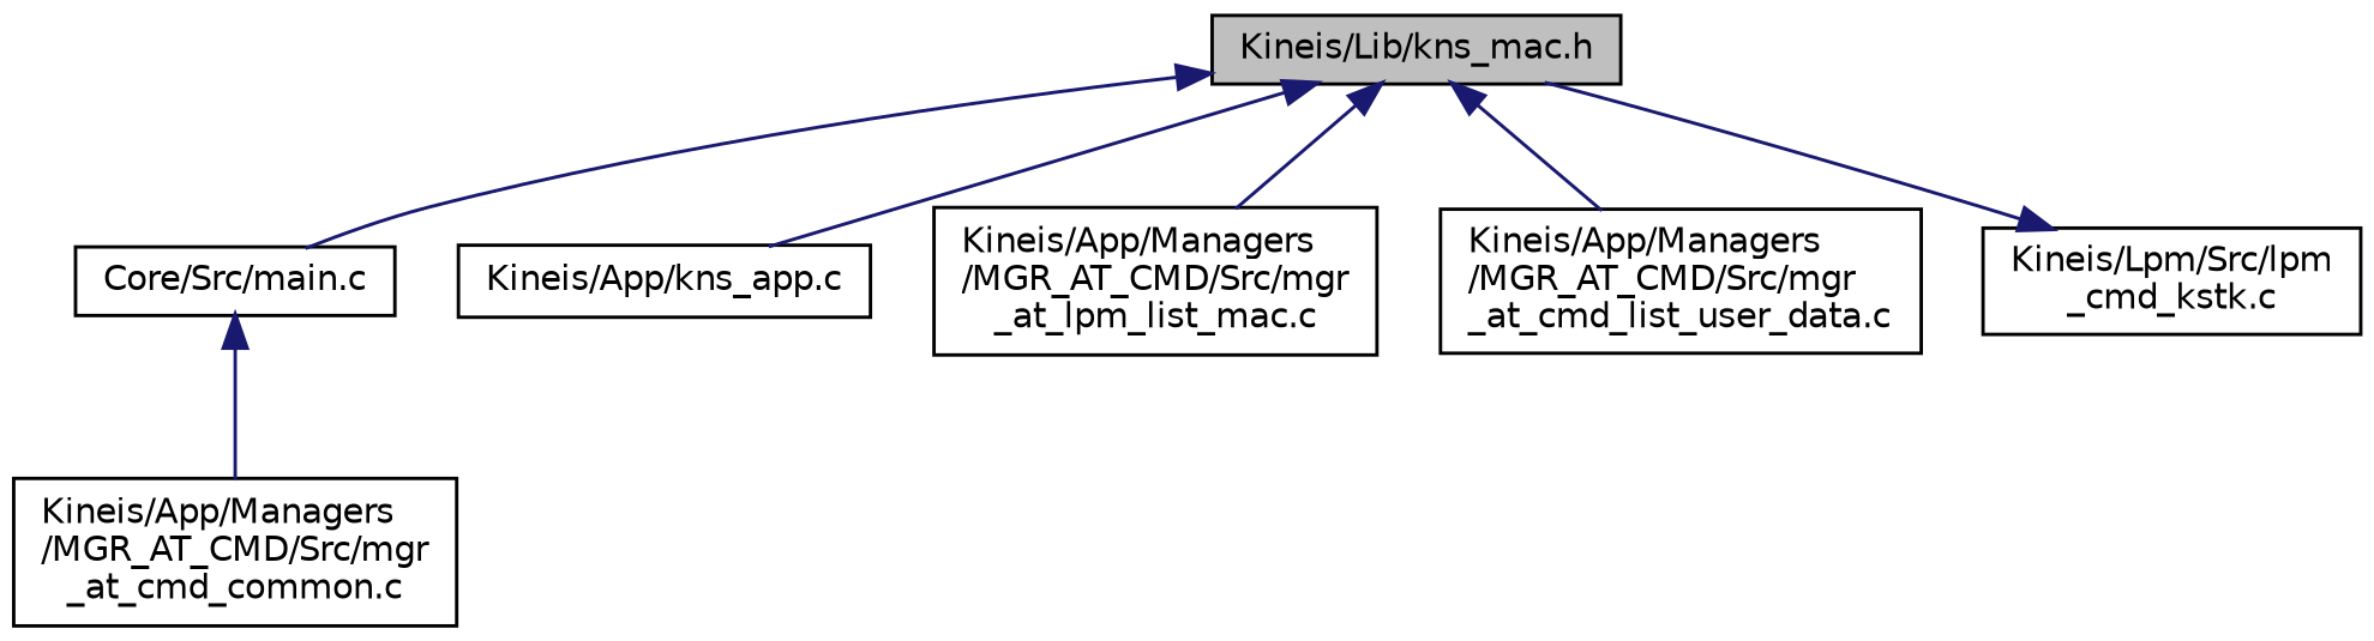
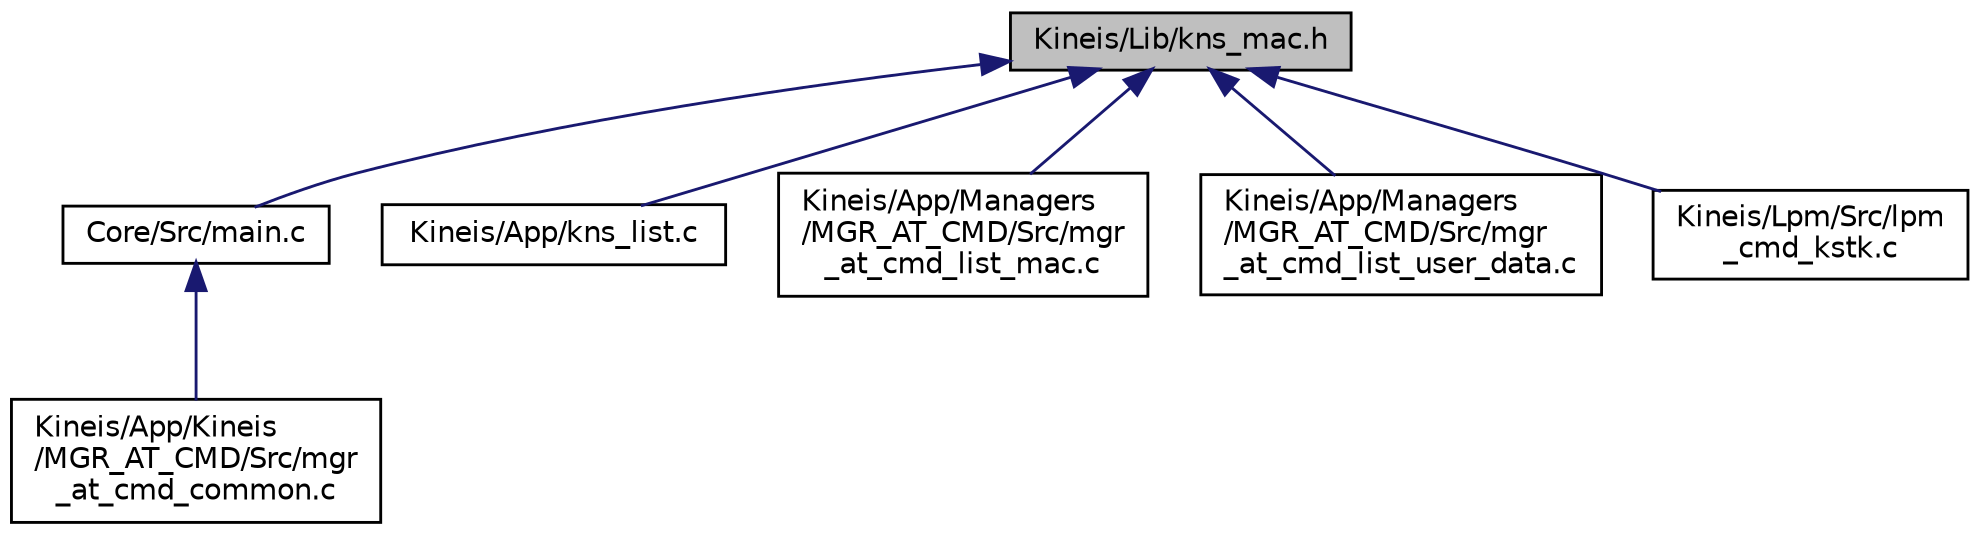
  digraph {
    node [color=black fillcolor=white fontname=Helvetica fontsize=10 shape=record style=filled]
    edge [color=midnightblue dir=back fontname=Helvetica fontsize=10 labelfontname=Helvetica labelfontsize=10 style=solid]
    n1 [fillcolor=grey75 fontcolor=black height=0.2 label="Kineis/Lib/kns_mac.h" width=0.4]
    n2 [height=0.2 label="Core/Src/main.c" width=0.4]
-   n3 [height=0.2 label="Kineis/App/kns_app.c" width=0.4]
-   n4 [height=0.2 label="Kineis/App/Managers\l/MGR_AT_CMD/Src/mgr\l_at_lpm_list_mac.c" width=0.4]
+   n3 [height=0.2 label="Kineis/App/kns_list.c" width=0.4]
+   n4 [height=0.2 label="Kineis/App/Managers\l/MGR_AT_CMD/Src/mgr\l_at_cmd_list_mac.c" width=0.4]
    n5 [height=0.2 label="Kineis/App/Managers\l/MGR_AT_CMD/Src/mgr\l_at_cmd_list_user_data.c" width=0.4]
    n6 [height=0.2 label="Kineis/Lpm/Src/lpm\l_cmd_kstk.c" width=0.4]
-   n7 [height=0.2 label="Kineis/App/Managers\l/MGR_AT_CMD/Src/mgr\l_at_cmd_common.c" width=0.4]
+   n7 [height=0.2 label="Kineis/App/Kineis\l/MGR_AT_CMD/Src/mgr\l_at_cmd_common.c" width=0.4]
    n1 -> n2
    n1 -> n3
    n1 -> n4
    n1 -> n5
-   n6 -> n1
+   n1 -> n6
    n2 -> n7
  }
